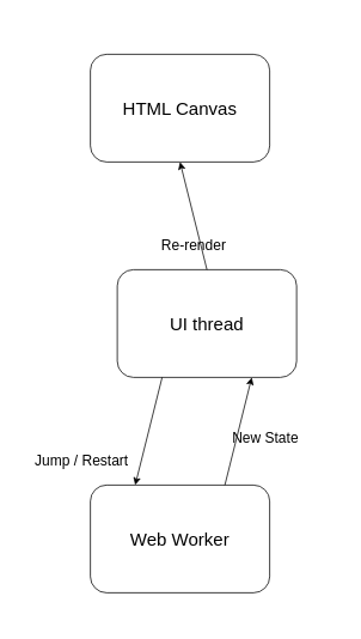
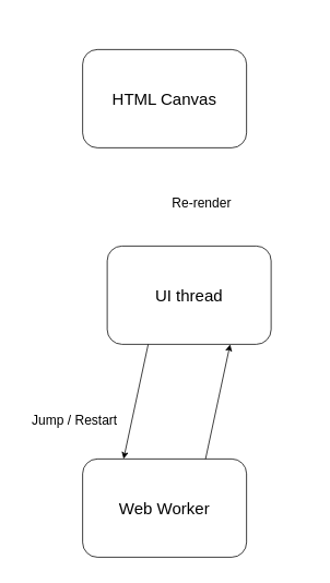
  <mxCell id="0" />
  <mxCell id="1" parent="0" />
  <mxCell id="2" value="" style="rounded=0;whiteSpace=wrap;html=1;fontFamily=Helvetica;fontSize=16;strokeColor=none;" vertex="1" parent="1"><mxGeometry x="20" y="20" width="360" height="670" as="geometry" /></mxCell>
  <mxCell id="3" value="&lt;font style=&quot;font-size: 20px&quot;&gt;HTML Canvas&lt;/font&gt;" style="rounded=1;whiteSpace=wrap;html=1;" vertex="1" parent="1"><mxGeometry x="100" y="60" width="200" height="120" as="geometry" /></mxCell>
  <mxCell id="4" value="&lt;font style=&quot;font-size: 20px&quot;&gt;UI thread&lt;/font&gt;" style="rounded=1;whiteSpace=wrap;html=1;" vertex="1" parent="1"><mxGeometry x="130" y="300" width="200" height="120" as="geometry" /></mxCell>
- <mxCell id="5" value="&lt;font style=&quot;font-size: 20px&quot;&gt;Web Worker&lt;/font&gt;" style="rounded=1;whiteSpace=wrap;html=1;" vertex="1" parent="1"><mxGeometry x="100" y="540" width="200" height="120" as="geometry" /></mxCell>
- <mxCell id="6" value="&lt;font style=&quot;font-size: 16px&quot;&gt;New State&lt;/font&gt;" style="text;html=1;align=center;verticalAlign=middle;resizable=0;points=[];autosize=1;strokeColor=none;fillColor=none;fontSize=20;fontFamily=Helvetica;" vertex="1" parent="1"><mxGeometry x="250" y="470" width="90" height="30" as="geometry" /></mxCell>
+ <mxCell id="5" value="&lt;font style=&quot;font-size: 20px&quot;&gt;Web Worker&lt;/font&gt;" style="rounded=1;whiteSpace=wrap;html=1;" vertex="1" parent="1"><mxGeometry x="100" y="560" width="200" height="120" as="geometry" /></mxCell>
  <mxCell id="7" value="" style="endArrow=classic;html=1;rounded=0;fontFamily=Helvetica;fontSize=16;strokeWidth=1;entryX=0.75;entryY=1;entryDx=0;entryDy=0;exitX=0.75;exitY=0;exitDx=0;exitDy=0;" edge="1" parent="1" source="5" target="4"><mxGeometry width="50" height="50" relative="1" as="geometry"><mxPoint x="210" y="510" as="sourcePoint" /><mxPoint x="260" y="460" as="targetPoint" /></mxGeometry></mxCell>
  <mxCell id="8" value="" style="endArrow=classic;html=1;rounded=0;fontFamily=Helvetica;fontSize=16;strokeWidth=1;exitX=0.25;exitY=1;exitDx=0;exitDy=0;entryX=0.25;entryY=0;entryDx=0;entryDy=0;" edge="1" parent="1" source="4" target="5"><mxGeometry width="50" height="50" relative="1" as="geometry"><mxPoint x="210" y="510" as="sourcePoint" /><mxPoint x="260" y="460" as="targetPoint" /></mxGeometry></mxCell>
  <mxCell id="9" value="&lt;font style=&quot;font-size: 16px&quot;&gt;Jump / Restart&lt;/font&gt;" style="text;html=1;align=center;verticalAlign=middle;resizable=0;points=[];autosize=1;strokeColor=none;fillColor=none;fontSize=20;fontFamily=Helvetica;" vertex="1" parent="1"><mxGeometry x="30" y="495" width="120" height="30" as="geometry" /></mxCell>
- <mxCell id="10" value="" style="endArrow=classic;html=1;rounded=0;fontFamily=Helvetica;fontSize=16;strokeWidth=1;entryX=0.5;entryY=1;entryDx=0;entryDy=0;exitX=0.5;exitY=0;exitDx=0;exitDy=0;" edge="1" parent="1" source="4" target="3"><mxGeometry width="50" height="50" relative="1" as="geometry"><mxPoint x="210" y="420" as="sourcePoint" /><mxPoint x="260" y="370" as="targetPoint" /></mxGeometry></mxCell>
- <mxCell id="11" value="&lt;font style=&quot;font-size: 16px&quot;&gt;Re-render&lt;/font&gt;" style="text;html=1;align=center;verticalAlign=middle;resizable=0;points=[];autosize=1;strokeColor=none;fillColor=none;fontSize=20;fontFamily=Helvetica;" vertex="1" parent="1"><mxGeometry x="170" y="255" width="90" height="30" as="geometry" /></mxCell>
+ <mxCell id="11" value="&lt;font style=&quot;font-size: 16px&quot;&gt;Re-render&lt;/font&gt;" style="text;html=1;align=center;verticalAlign=middle;resizable=0;points=[];autosize=1;strokeColor=none;fillColor=none;fontSize=20;fontFamily=Helvetica;" vertex="1" parent="1"><mxGeometry x="200" y="230" width="90" height="30" as="geometry" /></mxCell>
